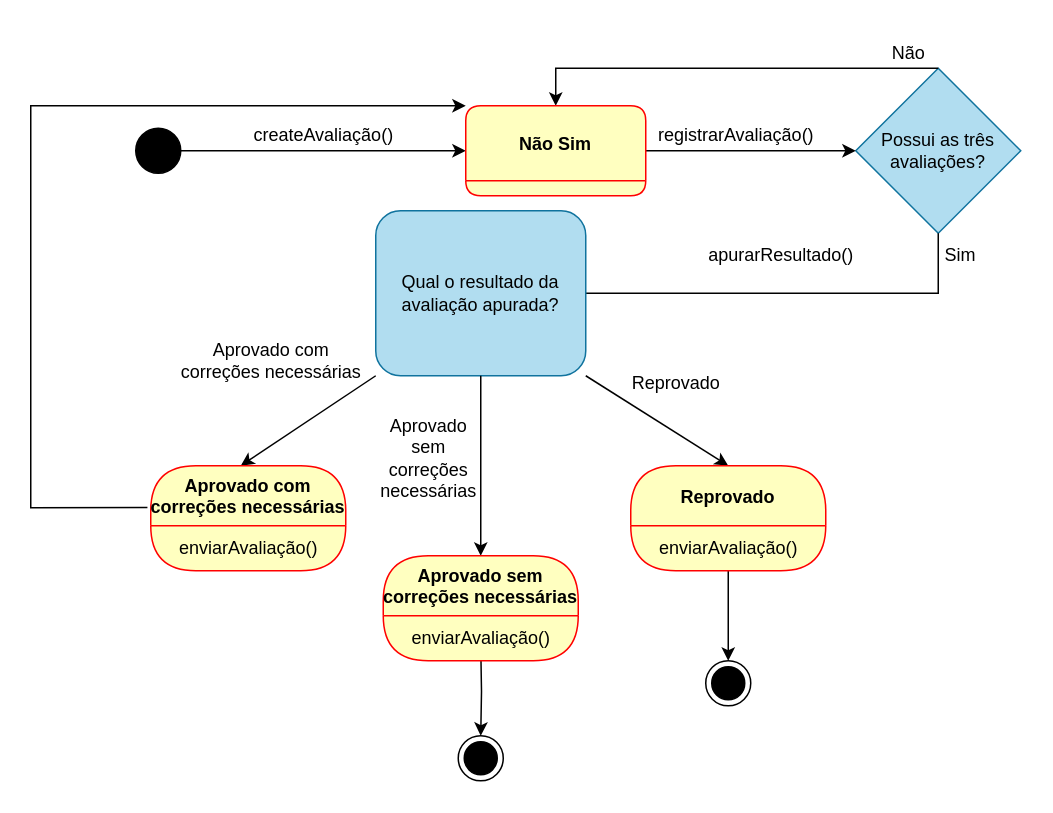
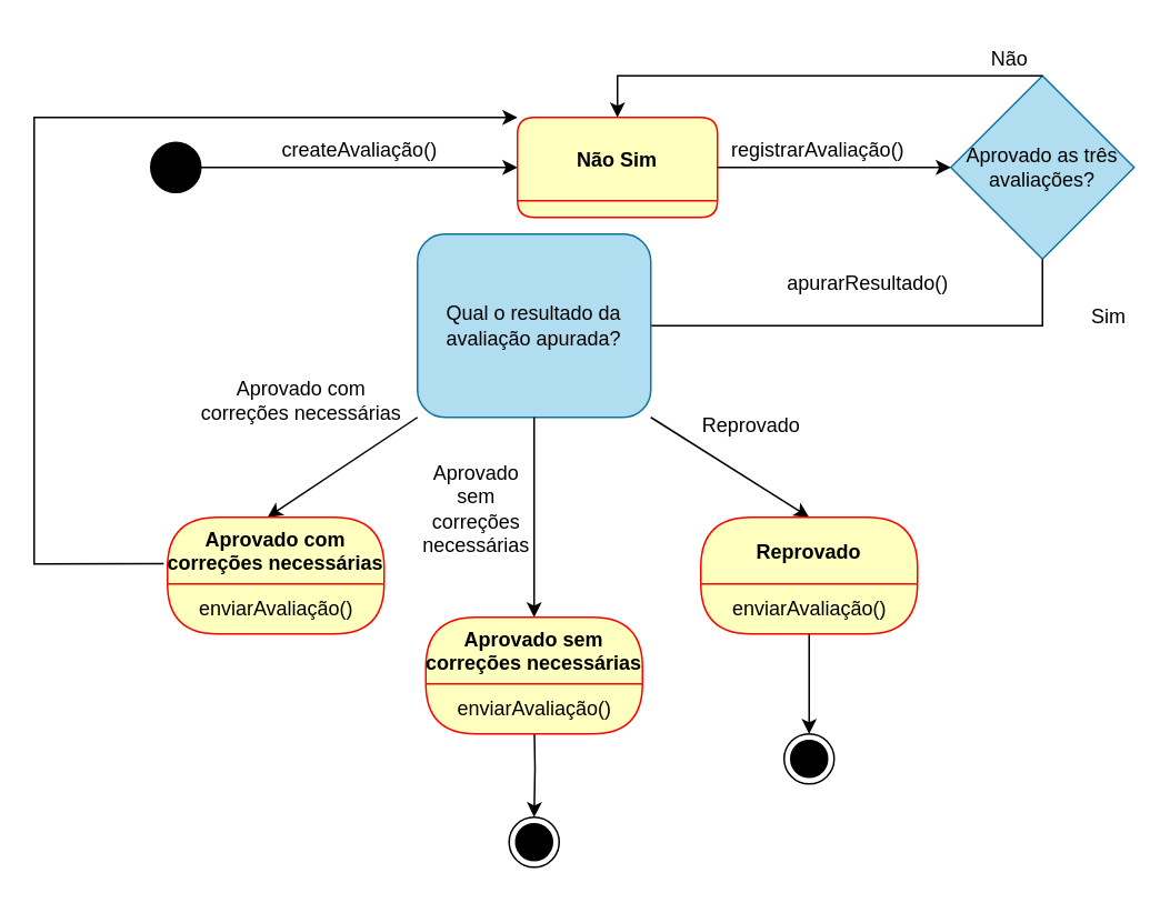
  <mxCell id="0" />
  <mxCell id="1" parent="0" />
  <mxCell id="2" value="" style="ellipse;fillColor=strokeColor;" vertex="1" parent="1"><mxGeometry x="90" y="85" width="30" height="30" as="geometry" /></mxCell>
  <mxCell id="3" value="" style="endArrow=classic;html=1;rounded=0;exitX=1;exitY=0.5;exitDx=0;exitDy=0;" edge="1" parent="1" source="2"><mxGeometry width="50" height="50" relative="1" as="geometry"><mxPoint x="390" y="250" as="sourcePoint" /><mxPoint x="310" y="100" as="targetPoint" /></mxGeometry></mxCell>
  <mxCell id="4" value="createAvaliação()" style="text;html=1;align=center;verticalAlign=middle;resizable=0;points=[];autosize=1;strokeColor=none;fillColor=none;" vertex="1" parent="1"><mxGeometry x="155" y="75" width="120" height="30" as="geometry" /></mxCell>
  <mxCell id="5" style="edgeStyle=orthogonalEdgeStyle;rounded=0;orthogonalLoop=1;jettySize=auto;html=1;exitX=0.5;exitY=1;exitDx=0;exitDy=0;entryX=0.5;entryY=0;entryDx=0;entryDy=0;" edge="1" parent="1" target="22"><mxGeometry relative="1" as="geometry"><mxPoint x="320" y="430" as="sourcePoint" /></mxGeometry></mxCell>
  <mxCell id="6" style="edgeStyle=orthogonalEdgeStyle;rounded=0;orthogonalLoop=1;jettySize=auto;html=1;exitX=0.5;exitY=1;exitDx=0;exitDy=0;" edge="1" parent="1"><mxGeometry relative="1" as="geometry"><mxPoint x="485" y="370" as="sourcePoint" /><mxPoint x="485" y="440" as="targetPoint" /></mxGeometry></mxCell>
- <mxCell id="7" value="Possui as três avaliações?" style="rhombus;whiteSpace=wrap;html=1;fillColor=#b1ddf0;strokeColor=#10739e;" vertex="1" parent="1"><mxGeometry x="570" y="45" width="110" height="110" as="geometry" /></mxCell>
+ <mxCell id="7" value="Aprovado as três avaliações?" style="rhombus;whiteSpace=wrap;html=1;fillColor=#b1ddf0;strokeColor=#10739e;" vertex="1" parent="1"><mxGeometry x="570" y="45" width="110" height="110" as="geometry" /></mxCell>
  <mxCell id="8" value="" style="endArrow=classic;html=1;rounded=0;exitX=1;exitY=0.5;exitDx=0;exitDy=0;entryX=0;entryY=0.5;entryDx=0;entryDy=0;" edge="1" parent="1" target="7"><mxGeometry width="50" height="50" relative="1" as="geometry"><mxPoint x="430" y="100" as="sourcePoint" /><mxPoint x="440" y="180" as="targetPoint" /></mxGeometry></mxCell>
  <mxCell id="9" value="registrarAvaliação()" style="text;html=1;align=center;verticalAlign=middle;resizable=0;points=[];autosize=1;strokeColor=none;fillColor=none;" vertex="1" parent="1"><mxGeometry x="425" y="75" width="130" height="30" as="geometry" /></mxCell>
  <mxCell id="10" value="Não" style="text;html=1;align=center;verticalAlign=middle;resizable=0;points=[];autosize=1;strokeColor=none;fillColor=none;" vertex="1" parent="1"><mxGeometry x="580" y="20" width="50" height="30" as="geometry" /></mxCell>
- <mxCell id="11" value="Sim" style="text;html=1;strokeColor=none;fillColor=none;align=center;verticalAlign=middle;whiteSpace=wrap;rounded=0;" vertex="1" parent="1"><mxGeometry x="610" y="155" width="60" height="30" as="geometry" /></mxCell>
+ <mxCell id="11" value="Sim" style="text;html=1;strokeColor=none;fillColor=none;align=center;verticalAlign=middle;whiteSpace=wrap;rounded=0;" vertex="1" parent="1"><mxGeometry x="635" y="175" width="60" height="30" as="geometry" /></mxCell>
  <mxCell id="12" value="" style="endArrow=classic;html=1;rounded=0;exitX=0.5;exitY=0;exitDx=0;exitDy=0;" edge="1" parent="1" source="7"><mxGeometry width="50" height="50" relative="1" as="geometry"><mxPoint x="390" y="220" as="sourcePoint" /><mxPoint x="370" y="70" as="targetPoint" /><Array as="points"><mxPoint x="370" y="45" /></Array></mxGeometry></mxCell>
  <mxCell id="13" value="" style="endArrow=none;html=1;rounded=0;exitX=0.5;exitY=1;exitDx=0;exitDy=0;entryX=1;entryY=0.5;entryDx=0;entryDy=0;" edge="1" parent="1" source="7" target="15"><mxGeometry width="50" height="50" relative="1" as="geometry"><mxPoint x="390" y="220" as="sourcePoint" /><mxPoint x="390" y="180" as="targetPoint" /><Array as="points"><mxPoint x="625" y="180" /><mxPoint x="625" y="195" /></Array></mxGeometry></mxCell>
  <mxCell id="14" value="apurarResultado()" style="text;html=1;resizable=0;autosize=1;align=center;verticalAlign=middle;points=[];fillColor=none;strokeColor=none;rounded=0;" vertex="1" parent="1"><mxGeometry x="460" y="155" width="120" height="30" as="geometry" /></mxCell>
  <mxCell id="15" value="Qual o resultado da avaliação apurada?" style="whiteSpace=wrap;html=1;fillColor=#b1ddf0;strokeColor=#10739e;rounded=1;" vertex="1" parent="1"><mxGeometry x="250" y="140" width="140" height="110" as="geometry" /></mxCell>
  <mxCell id="16" value="" style="endArrow=classic;html=1;rounded=0;exitX=0;exitY=1;exitDx=0;exitDy=0;entryX=0.5;entryY=0;entryDx=0;entryDy=0;" edge="1" parent="1" source="15"><mxGeometry width="50" height="50" relative="1" as="geometry"><mxPoint x="390" y="220" as="sourcePoint" /><mxPoint x="160" y="310" as="targetPoint" /></mxGeometry></mxCell>
  <mxCell id="17" value="" style="endArrow=classic;html=1;rounded=0;exitX=0.5;exitY=1;exitDx=0;exitDy=0;entryX=0.5;entryY=0;entryDx=0;entryDy=0;" edge="1" parent="1" source="15"><mxGeometry width="50" height="50" relative="1" as="geometry"><mxPoint x="390" y="220" as="sourcePoint" /><mxPoint x="320" y="370" as="targetPoint" /></mxGeometry></mxCell>
  <mxCell id="18" value="" style="endArrow=classic;html=1;rounded=0;exitX=1;exitY=1;exitDx=0;exitDy=0;entryX=0.5;entryY=0;entryDx=0;entryDy=0;" edge="1" parent="1" source="15"><mxGeometry width="50" height="50" relative="1" as="geometry"><mxPoint x="390" y="220" as="sourcePoint" /><mxPoint x="485" y="310" as="targetPoint" /></mxGeometry></mxCell>
  <mxCell id="19" value="Aprovado com &lt;br&gt;correções necessárias" style="text;html=1;align=center;verticalAlign=middle;resizable=0;points=[];autosize=1;strokeColor=none;fillColor=none;" vertex="1" parent="1"><mxGeometry x="110" y="220" width="140" height="40" as="geometry" /></mxCell>
  <mxCell id="20" value="Aprovado&lt;br&gt;sem&lt;br&gt;correções&lt;br&gt;necessárias" style="text;html=1;align=center;verticalAlign=middle;resizable=0;points=[];autosize=1;strokeColor=none;fillColor=none;" vertex="1" parent="1"><mxGeometry x="240" y="270" width="90" height="70" as="geometry" /></mxCell>
  <mxCell id="21" value="Reprovado" style="text;html=1;align=center;verticalAlign=middle;resizable=0;points=[];autosize=1;strokeColor=none;fillColor=none;" vertex="1" parent="1"><mxGeometry x="410" y="240" width="80" height="30" as="geometry" /></mxCell>
  <mxCell id="22" value="" style="ellipse;html=1;shape=endState;fillColor=strokeColor;" vertex="1" parent="1"><mxGeometry x="305" y="490" width="30" height="30" as="geometry" /></mxCell>
  <mxCell id="23" value="" style="ellipse;html=1;shape=endState;fillColor=strokeColor;" vertex="1" parent="1"><mxGeometry x="470" y="440" width="30" height="30" as="geometry" /></mxCell>
  <mxCell id="24" value="Não Sim" style="swimlane;fontStyle=1;align=center;verticalAlign=middle;childLayout=stackLayout;horizontal=1;startSize=50;horizontalStack=0;resizeParent=0;resizeLast=1;container=0;fontColor=#000000;collapsible=0;rounded=1;arcSize=30;strokeColor=#ff0000;fillColor=#ffffc0;swimlaneFillColor=#ffffc0;dropTarget=0;" vertex="1" parent="1"><mxGeometry x="310" y="70" width="120" height="60" as="geometry" /></mxCell>
  <mxCell id="25" value="Aprovado com&#10;correções necessárias" style="swimlane;fontStyle=1;align=center;verticalAlign=middle;childLayout=stackLayout;horizontal=1;startSize=40;horizontalStack=0;resizeParent=0;resizeLast=1;container=0;fontColor=#000000;collapsible=0;rounded=1;arcSize=30;strokeColor=#ff0000;fillColor=#ffffc0;swimlaneFillColor=#ffffc0;dropTarget=0;" vertex="1" parent="1"><mxGeometry x="100" y="310" width="130" height="70" as="geometry" /></mxCell>
  <mxCell id="26" value="enviarAvaliação()" style="text;html=1;align=center;verticalAlign=middle;resizable=0;points=[];autosize=1;strokeColor=none;fillColor=none;" vertex="1" parent="1"><mxGeometry x="105" y="350" width="120" height="30" as="geometry" /></mxCell>
  <mxCell id="27" value="Aprovado sem&#10;correções necessárias" style="swimlane;fontStyle=1;align=center;verticalAlign=middle;childLayout=stackLayout;horizontal=1;startSize=40;horizontalStack=0;resizeParent=0;resizeLast=1;container=0;fontColor=#000000;collapsible=0;rounded=1;arcSize=30;strokeColor=#ff0000;fillColor=#ffffc0;swimlaneFillColor=#ffffc0;dropTarget=0;" vertex="1" parent="1"><mxGeometry x="255" y="370" width="130" height="70" as="geometry" /></mxCell>
  <mxCell id="28" value="Reprovado" style="swimlane;fontStyle=1;align=center;verticalAlign=middle;childLayout=stackLayout;horizontal=1;startSize=40;horizontalStack=0;resizeParent=0;resizeLast=1;container=0;fontColor=#000000;collapsible=0;rounded=1;arcSize=30;strokeColor=#ff0000;fillColor=#ffffc0;swimlaneFillColor=#ffffc0;dropTarget=0;" vertex="1" parent="1"><mxGeometry x="420" y="310" width="130" height="70" as="geometry" /></mxCell>
  <mxCell id="29" value="enviarAvaliação()" style="text;html=1;align=center;verticalAlign=middle;resizable=0;points=[];autosize=1;strokeColor=none;fillColor=none;" vertex="1" parent="1"><mxGeometry x="260" y="410" width="120" height="30" as="geometry" /></mxCell>
  <mxCell id="30" value="enviarAvaliação()" style="text;html=1;align=center;verticalAlign=middle;resizable=0;points=[];autosize=1;strokeColor=none;fillColor=none;" vertex="1" parent="1"><mxGeometry x="425" y="350" width="120" height="30" as="geometry" /></mxCell>
  <mxCell id="31" value="" style="endArrow=classic;html=1;rounded=0;exitX=-0.017;exitY=0.398;exitDx=0;exitDy=0;exitPerimeter=0;entryX=0;entryY=0;entryDx=0;entryDy=0;" edge="1" parent="1" source="25" target="24"><mxGeometry width="50" height="50" relative="1" as="geometry"><mxPoint x="370" y="310" as="sourcePoint" /><mxPoint x="420" y="260" as="targetPoint" /><Array as="points"><mxPoint x="20" y="338" /><mxPoint x="20" y="70" /></Array></mxGeometry></mxCell>
